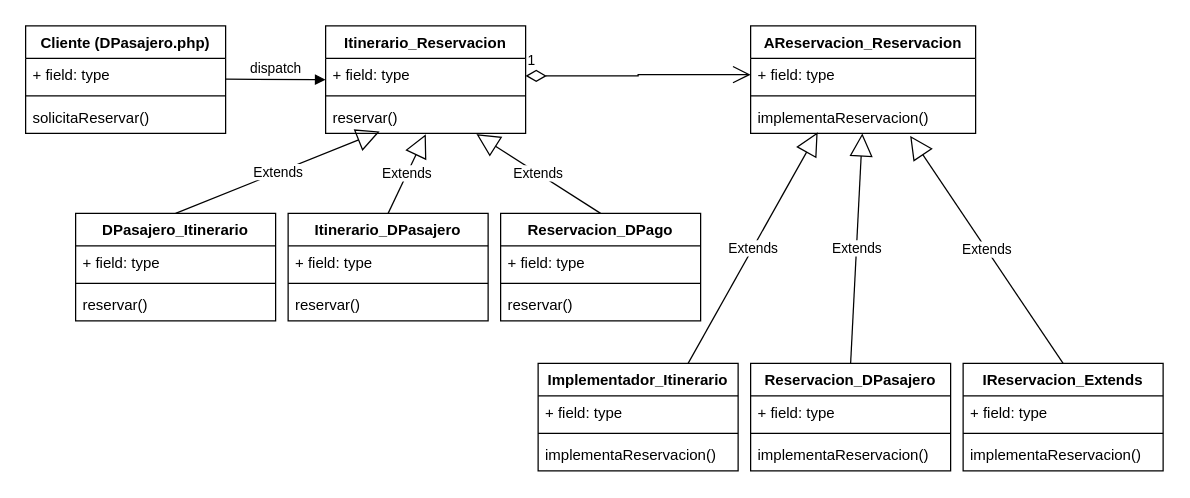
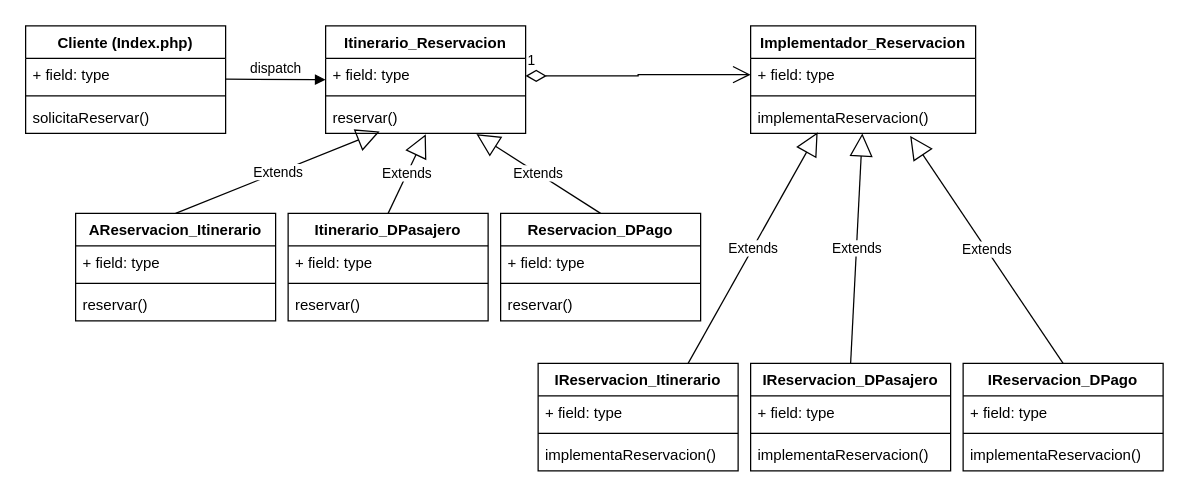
  <mxCell id="0" />
  <mxCell id="1" parent="0" />
- <mxCell id="2" value="Cliente (DPasajero.php)" style="swimlane;fontStyle=1;align=center;verticalAlign=top;childLayout=stackLayout;horizontal=1;startSize=26;horizontalStack=0;resizeParent=1;resizeParentMax=0;resizeLast=0;collapsible=1;marginBottom=0;whiteSpace=wrap;html=1;" vertex="1" parent="1"><mxGeometry x="20" y="20" width="160" height="86" as="geometry" /></mxCell>
+ <mxCell id="2" value="Cliente (Index.php)" style="swimlane;fontStyle=1;align=center;verticalAlign=top;childLayout=stackLayout;horizontal=1;startSize=26;horizontalStack=0;resizeParent=1;resizeParentMax=0;resizeLast=0;collapsible=1;marginBottom=0;whiteSpace=wrap;html=1;" vertex="1" parent="1"><mxGeometry x="20" y="20" width="160" height="86" as="geometry" /></mxCell>
  <mxCell id="3" value="+ field: type" style="text;strokeColor=none;fillColor=none;align=left;verticalAlign=top;spacingLeft=4;spacingRight=4;overflow=hidden;rotatable=0;points=[[0,0.5],[1,0.5]];portConstraint=eastwest;whiteSpace=wrap;html=1;" vertex="1" parent="2"><mxGeometry y="26" width="160" height="26" as="geometry" /></mxCell>
  <mxCell id="4" value="" style="line;strokeWidth=1;fillColor=none;align=left;verticalAlign=middle;spacingTop=-1;spacingLeft=3;spacingRight=3;rotatable=0;labelPosition=right;points=[];portConstraint=eastwest;strokeColor=inherit;" vertex="1" parent="2"><mxGeometry y="52" width="160" height="8" as="geometry" /></mxCell>
  <mxCell id="5" value="solicitaReservar()" style="text;strokeColor=none;fillColor=none;align=left;verticalAlign=top;spacingLeft=4;spacingRight=4;overflow=hidden;rotatable=0;points=[[0,0.5],[1,0.5]];portConstraint=eastwest;whiteSpace=wrap;html=1;" vertex="1" parent="2"><mxGeometry y="60" width="160" height="26" as="geometry" /></mxCell>
  <mxCell id="6" value="Itinerario_Reservacion" style="swimlane;fontStyle=1;align=center;verticalAlign=top;childLayout=stackLayout;horizontal=1;startSize=26;horizontalStack=0;resizeParent=1;resizeParentMax=0;resizeLast=0;collapsible=1;marginBottom=0;whiteSpace=wrap;html=1;" vertex="1" parent="1"><mxGeometry x="260" y="20" width="160" height="86" as="geometry" /></mxCell>
  <mxCell id="7" value="+ field: type" style="text;strokeColor=none;fillColor=none;align=left;verticalAlign=top;spacingLeft=4;spacingRight=4;overflow=hidden;rotatable=0;points=[[0,0.5],[1,0.5]];portConstraint=eastwest;whiteSpace=wrap;html=1;" vertex="1" parent="6"><mxGeometry y="26" width="160" height="26" as="geometry" /></mxCell>
  <mxCell id="8" value="" style="line;strokeWidth=1;fillColor=none;align=left;verticalAlign=middle;spacingTop=-1;spacingLeft=3;spacingRight=3;rotatable=0;labelPosition=right;points=[];portConstraint=eastwest;strokeColor=inherit;" vertex="1" parent="6"><mxGeometry y="52" width="160" height="8" as="geometry" /></mxCell>
  <mxCell id="9" value="reservar()" style="text;strokeColor=none;fillColor=none;align=left;verticalAlign=top;spacingLeft=4;spacingRight=4;overflow=hidden;rotatable=0;points=[[0,0.5],[1,0.5]];portConstraint=eastwest;whiteSpace=wrap;html=1;" vertex="1" parent="6"><mxGeometry y="60" width="160" height="26" as="geometry" /></mxCell>
- <mxCell id="10" value="AReservacion_Reservacion" style="swimlane;fontStyle=1;align=center;verticalAlign=top;childLayout=stackLayout;horizontal=1;startSize=26;horizontalStack=0;resizeParent=1;resizeParentMax=0;resizeLast=0;collapsible=1;marginBottom=0;whiteSpace=wrap;html=1;" vertex="1" parent="1"><mxGeometry x="600" y="20" width="180" height="86" as="geometry" /></mxCell>
+ <mxCell id="10" value="Implementador_Reservacion" style="swimlane;fontStyle=1;align=center;verticalAlign=top;childLayout=stackLayout;horizontal=1;startSize=26;horizontalStack=0;resizeParent=1;resizeParentMax=0;resizeLast=0;collapsible=1;marginBottom=0;whiteSpace=wrap;html=1;" vertex="1" parent="1"><mxGeometry x="600" y="20" width="180" height="86" as="geometry" /></mxCell>
  <mxCell id="11" value="+ field: type" style="text;strokeColor=none;fillColor=none;align=left;verticalAlign=top;spacingLeft=4;spacingRight=4;overflow=hidden;rotatable=0;points=[[0,0.5],[1,0.5]];portConstraint=eastwest;whiteSpace=wrap;html=1;" vertex="1" parent="10"><mxGeometry y="26" width="180" height="26" as="geometry" /></mxCell>
  <mxCell id="12" value="" style="line;strokeWidth=1;fillColor=none;align=left;verticalAlign=middle;spacingTop=-1;spacingLeft=3;spacingRight=3;rotatable=0;labelPosition=right;points=[];portConstraint=eastwest;strokeColor=inherit;" vertex="1" parent="10"><mxGeometry y="52" width="180" height="8" as="geometry" /></mxCell>
  <mxCell id="13" value="implementaReservacion()" style="text;strokeColor=none;fillColor=none;align=left;verticalAlign=top;spacingLeft=4;spacingRight=4;overflow=hidden;rotatable=0;points=[[0,0.5],[1,0.5]];portConstraint=eastwest;whiteSpace=wrap;html=1;" vertex="1" parent="10"><mxGeometry y="60" width="180" height="26" as="geometry" /></mxCell>
- <mxCell id="14" value="DPasajero_Itinerario" style="swimlane;fontStyle=1;align=center;verticalAlign=top;childLayout=stackLayout;horizontal=1;startSize=26;horizontalStack=0;resizeParent=1;resizeParentMax=0;resizeLast=0;collapsible=1;marginBottom=0;whiteSpace=wrap;html=1;" vertex="1" parent="1"><mxGeometry x="60" y="170" width="160" height="86" as="geometry" /></mxCell>
+ <mxCell id="14" value="AReservacion_Itinerario" style="swimlane;fontStyle=1;align=center;verticalAlign=top;childLayout=stackLayout;horizontal=1;startSize=26;horizontalStack=0;resizeParent=1;resizeParentMax=0;resizeLast=0;collapsible=1;marginBottom=0;whiteSpace=wrap;html=1;" vertex="1" parent="1"><mxGeometry x="60" y="170" width="160" height="86" as="geometry" /></mxCell>
  <mxCell id="15" value="+ field: type" style="text;strokeColor=none;fillColor=none;align=left;verticalAlign=top;spacingLeft=4;spacingRight=4;overflow=hidden;rotatable=0;points=[[0,0.5],[1,0.5]];portConstraint=eastwest;whiteSpace=wrap;html=1;" vertex="1" parent="14"><mxGeometry y="26" width="160" height="26" as="geometry" /></mxCell>
  <mxCell id="16" value="" style="line;strokeWidth=1;fillColor=none;align=left;verticalAlign=middle;spacingTop=-1;spacingLeft=3;spacingRight=3;rotatable=0;labelPosition=right;points=[];portConstraint=eastwest;strokeColor=inherit;" vertex="1" parent="14"><mxGeometry y="52" width="160" height="8" as="geometry" /></mxCell>
  <mxCell id="17" value="reservar()" style="text;strokeColor=none;fillColor=none;align=left;verticalAlign=top;spacingLeft=4;spacingRight=4;overflow=hidden;rotatable=0;points=[[0,0.5],[1,0.5]];portConstraint=eastwest;whiteSpace=wrap;html=1;" vertex="1" parent="14"><mxGeometry y="60" width="160" height="26" as="geometry" /></mxCell>
  <mxCell id="18" value="Itinerario_DPasajero" style="swimlane;fontStyle=1;align=center;verticalAlign=top;childLayout=stackLayout;horizontal=1;startSize=26;horizontalStack=0;resizeParent=1;resizeParentMax=0;resizeLast=0;collapsible=1;marginBottom=0;whiteSpace=wrap;html=1;" vertex="1" parent="1"><mxGeometry x="230" y="170" width="160" height="86" as="geometry" /></mxCell>
  <mxCell id="19" value="+ field: type" style="text;strokeColor=none;fillColor=none;align=left;verticalAlign=top;spacingLeft=4;spacingRight=4;overflow=hidden;rotatable=0;points=[[0,0.5],[1,0.5]];portConstraint=eastwest;whiteSpace=wrap;html=1;" vertex="1" parent="18"><mxGeometry y="26" width="160" height="26" as="geometry" /></mxCell>
  <mxCell id="20" value="" style="line;strokeWidth=1;fillColor=none;align=left;verticalAlign=middle;spacingTop=-1;spacingLeft=3;spacingRight=3;rotatable=0;labelPosition=right;points=[];portConstraint=eastwest;strokeColor=inherit;" vertex="1" parent="18"><mxGeometry y="52" width="160" height="8" as="geometry" /></mxCell>
  <mxCell id="21" value="reservar()" style="text;strokeColor=none;fillColor=none;align=left;verticalAlign=top;spacingLeft=4;spacingRight=4;overflow=hidden;rotatable=0;points=[[0,0.5],[1,0.5]];portConstraint=eastwest;whiteSpace=wrap;html=1;" vertex="1" parent="18"><mxGeometry y="60" width="160" height="26" as="geometry" /></mxCell>
  <mxCell id="22" value="Reservacion_DPago" style="swimlane;fontStyle=1;align=center;verticalAlign=top;childLayout=stackLayout;horizontal=1;startSize=26;horizontalStack=0;resizeParent=1;resizeParentMax=0;resizeLast=0;collapsible=1;marginBottom=0;whiteSpace=wrap;html=1;" vertex="1" parent="1"><mxGeometry x="400" y="170" width="160" height="86" as="geometry" /></mxCell>
  <mxCell id="23" value="+ field: type" style="text;strokeColor=none;fillColor=none;align=left;verticalAlign=top;spacingLeft=4;spacingRight=4;overflow=hidden;rotatable=0;points=[[0,0.5],[1,0.5]];portConstraint=eastwest;whiteSpace=wrap;html=1;" vertex="1" parent="22"><mxGeometry y="26" width="160" height="26" as="geometry" /></mxCell>
  <mxCell id="24" value="" style="line;strokeWidth=1;fillColor=none;align=left;verticalAlign=middle;spacingTop=-1;spacingLeft=3;spacingRight=3;rotatable=0;labelPosition=right;points=[];portConstraint=eastwest;strokeColor=inherit;" vertex="1" parent="22"><mxGeometry y="52" width="160" height="8" as="geometry" /></mxCell>
  <mxCell id="25" value="reservar()" style="text;strokeColor=none;fillColor=none;align=left;verticalAlign=top;spacingLeft=4;spacingRight=4;overflow=hidden;rotatable=0;points=[[0,0.5],[1,0.5]];portConstraint=eastwest;whiteSpace=wrap;html=1;" vertex="1" parent="22"><mxGeometry y="60" width="160" height="26" as="geometry" /></mxCell>
- <mxCell id="26" value="Implementador_Itinerario" style="swimlane;fontStyle=1;align=center;verticalAlign=top;childLayout=stackLayout;horizontal=1;startSize=26;horizontalStack=0;resizeParent=1;resizeParentMax=0;resizeLast=0;collapsible=1;marginBottom=0;whiteSpace=wrap;html=1;" vertex="1" parent="1"><mxGeometry x="430" y="290" width="160" height="86" as="geometry" /></mxCell>
+ <mxCell id="26" value="IReservacion_Itinerario" style="swimlane;fontStyle=1;align=center;verticalAlign=top;childLayout=stackLayout;horizontal=1;startSize=26;horizontalStack=0;resizeParent=1;resizeParentMax=0;resizeLast=0;collapsible=1;marginBottom=0;whiteSpace=wrap;html=1;" vertex="1" parent="1"><mxGeometry x="430" y="290" width="160" height="86" as="geometry" /></mxCell>
  <mxCell id="27" value="+ field: type" style="text;strokeColor=none;fillColor=none;align=left;verticalAlign=top;spacingLeft=4;spacingRight=4;overflow=hidden;rotatable=0;points=[[0,0.5],[1,0.5]];portConstraint=eastwest;whiteSpace=wrap;html=1;" vertex="1" parent="26"><mxGeometry y="26" width="160" height="26" as="geometry" /></mxCell>
  <mxCell id="28" value="" style="line;strokeWidth=1;fillColor=none;align=left;verticalAlign=middle;spacingTop=-1;spacingLeft=3;spacingRight=3;rotatable=0;labelPosition=right;points=[];portConstraint=eastwest;strokeColor=inherit;" vertex="1" parent="26"><mxGeometry y="52" width="160" height="8" as="geometry" /></mxCell>
  <mxCell id="29" value="implementaReservacion()" style="text;strokeColor=none;fillColor=none;align=left;verticalAlign=top;spacingLeft=4;spacingRight=4;overflow=hidden;rotatable=0;points=[[0,0.5],[1,0.5]];portConstraint=eastwest;whiteSpace=wrap;html=1;" vertex="1" parent="26"><mxGeometry y="60" width="160" height="26" as="geometry" /></mxCell>
- <mxCell id="30" value="Reservacion_DPasajero" style="swimlane;fontStyle=1;align=center;verticalAlign=top;childLayout=stackLayout;horizontal=1;startSize=26;horizontalStack=0;resizeParent=1;resizeParentMax=0;resizeLast=0;collapsible=1;marginBottom=0;whiteSpace=wrap;html=1;" vertex="1" parent="1"><mxGeometry x="600" y="290" width="160" height="86" as="geometry" /></mxCell>
+ <mxCell id="30" value="IReservacion_DPasajero" style="swimlane;fontStyle=1;align=center;verticalAlign=top;childLayout=stackLayout;horizontal=1;startSize=26;horizontalStack=0;resizeParent=1;resizeParentMax=0;resizeLast=0;collapsible=1;marginBottom=0;whiteSpace=wrap;html=1;" vertex="1" parent="1"><mxGeometry x="600" y="290" width="160" height="86" as="geometry" /></mxCell>
  <mxCell id="31" value="+ field: type" style="text;strokeColor=none;fillColor=none;align=left;verticalAlign=top;spacingLeft=4;spacingRight=4;overflow=hidden;rotatable=0;points=[[0,0.5],[1,0.5]];portConstraint=eastwest;whiteSpace=wrap;html=1;" vertex="1" parent="30"><mxGeometry y="26" width="160" height="26" as="geometry" /></mxCell>
  <mxCell id="32" value="" style="line;strokeWidth=1;fillColor=none;align=left;verticalAlign=middle;spacingTop=-1;spacingLeft=3;spacingRight=3;rotatable=0;labelPosition=right;points=[];portConstraint=eastwest;strokeColor=inherit;" vertex="1" parent="30"><mxGeometry y="52" width="160" height="8" as="geometry" /></mxCell>
  <mxCell id="33" value="implementaReservacion()" style="text;strokeColor=none;fillColor=none;align=left;verticalAlign=top;spacingLeft=4;spacingRight=4;overflow=hidden;rotatable=0;points=[[0,0.5],[1,0.5]];portConstraint=eastwest;whiteSpace=wrap;html=1;" vertex="1" parent="30"><mxGeometry y="60" width="160" height="26" as="geometry" /></mxCell>
- <mxCell id="34" value="IReservacion_Extends" style="swimlane;fontStyle=1;align=center;verticalAlign=top;childLayout=stackLayout;horizontal=1;startSize=26;horizontalStack=0;resizeParent=1;resizeParentMax=0;resizeLast=0;collapsible=1;marginBottom=0;whiteSpace=wrap;html=1;" vertex="1" parent="1"><mxGeometry x="770" y="290" width="160" height="86" as="geometry" /></mxCell>
+ <mxCell id="34" value="IReservacion_DPago" style="swimlane;fontStyle=1;align=center;verticalAlign=top;childLayout=stackLayout;horizontal=1;startSize=26;horizontalStack=0;resizeParent=1;resizeParentMax=0;resizeLast=0;collapsible=1;marginBottom=0;whiteSpace=wrap;html=1;" vertex="1" parent="1"><mxGeometry x="770" y="290" width="160" height="86" as="geometry" /></mxCell>
  <mxCell id="35" value="+ field: type" style="text;strokeColor=none;fillColor=none;align=left;verticalAlign=top;spacingLeft=4;spacingRight=4;overflow=hidden;rotatable=0;points=[[0,0.5],[1,0.5]];portConstraint=eastwest;whiteSpace=wrap;html=1;" vertex="1" parent="34"><mxGeometry y="26" width="160" height="26" as="geometry" /></mxCell>
  <mxCell id="36" value="" style="line;strokeWidth=1;fillColor=none;align=left;verticalAlign=middle;spacingTop=-1;spacingLeft=3;spacingRight=3;rotatable=0;labelPosition=right;points=[];portConstraint=eastwest;strokeColor=inherit;" vertex="1" parent="34"><mxGeometry y="52" width="160" height="8" as="geometry" /></mxCell>
  <mxCell id="37" value="implementaReservacion()" style="text;strokeColor=none;fillColor=none;align=left;verticalAlign=top;spacingLeft=4;spacingRight=4;overflow=hidden;rotatable=0;points=[[0,0.5],[1,0.5]];portConstraint=eastwest;whiteSpace=wrap;html=1;" vertex="1" parent="34"><mxGeometry y="60" width="160" height="26" as="geometry" /></mxCell>
  <mxCell id="38" value="Extends" style="endArrow=block;endSize=16;endFill=0;html=1;rounded=0;entryX=0.27;entryY=0.941;entryDx=0;entryDy=0;entryPerimeter=0;exitX=0.5;exitY=0;exitDx=0;exitDy=0;" edge="1" parent="1" source="14" target="9"><mxGeometry width="160" relative="1" as="geometry"><mxPoint x="330" y="200" as="sourcePoint" /><mxPoint x="490" y="200" as="targetPoint" /></mxGeometry></mxCell>
  <mxCell id="39" value="Extends" style="endArrow=block;endSize=16;endFill=0;html=1;rounded=0;entryX=0.501;entryY=1.023;entryDx=0;entryDy=0;entryPerimeter=0;exitX=0.5;exitY=0;exitDx=0;exitDy=0;" edge="1" parent="1" source="18" target="9"><mxGeometry width="160" relative="1" as="geometry"><mxPoint x="330" y="200" as="sourcePoint" /><mxPoint x="490" y="200" as="targetPoint" /></mxGeometry></mxCell>
  <mxCell id="40" value="Extends" style="endArrow=block;endSize=16;endFill=0;html=1;rounded=0;entryX=0.754;entryY=1.023;entryDx=0;entryDy=0;entryPerimeter=0;exitX=0.5;exitY=0;exitDx=0;exitDy=0;" edge="1" parent="1" source="22" target="9"><mxGeometry width="160" relative="1" as="geometry"><mxPoint x="330" y="200" as="sourcePoint" /><mxPoint x="490" y="200" as="targetPoint" /></mxGeometry></mxCell>
  <mxCell id="41" value="Extends" style="endArrow=block;endSize=16;endFill=0;html=1;rounded=0;entryX=0.298;entryY=0.968;entryDx=0;entryDy=0;entryPerimeter=0;exitX=0.75;exitY=0;exitDx=0;exitDy=0;" edge="1" parent="1" source="26" target="13"><mxGeometry width="160" relative="1" as="geometry"><mxPoint x="330" y="200" as="sourcePoint" /><mxPoint x="490" y="200" as="targetPoint" /></mxGeometry></mxCell>
  <mxCell id="42" value="Extends" style="endArrow=block;endSize=16;endFill=0;html=1;rounded=0;exitX=0.5;exitY=0;exitDx=0;exitDy=0;" edge="1" parent="1" source="30" target="13"><mxGeometry width="160" relative="1" as="geometry"><mxPoint x="330" y="200" as="sourcePoint" /><mxPoint x="490" y="200" as="targetPoint" /></mxGeometry></mxCell>
  <mxCell id="43" value="Extends" style="endArrow=block;endSize=16;endFill=0;html=1;rounded=0;exitX=0.5;exitY=0;exitDx=0;exitDy=0;entryX=0.709;entryY=1.078;entryDx=0;entryDy=0;entryPerimeter=0;" edge="1" parent="1" source="34" target="13"><mxGeometry width="160" relative="1" as="geometry"><mxPoint x="330" y="200" as="sourcePoint" /><mxPoint x="490" y="200" as="targetPoint" /></mxGeometry></mxCell>
  <mxCell id="44" value="1" style="endArrow=open;html=1;endSize=12;startArrow=diamondThin;startSize=14;startFill=0;edgeStyle=orthogonalEdgeStyle;align=left;verticalAlign=bottom;rounded=0;entryX=0;entryY=0.5;entryDx=0;entryDy=0;" edge="1" parent="1" target="11"><mxGeometry x="-1" y="3" relative="1" as="geometry"><mxPoint x="420" y="60" as="sourcePoint" /><mxPoint x="580" y="60" as="targetPoint" /><Array as="points"><mxPoint x="510" y="59" /></Array></mxGeometry></mxCell>
  <mxCell id="45" value="dispatch" style="html=1;verticalAlign=bottom;endArrow=block;edgeStyle=elbowEdgeStyle;elbow=vertical;curved=0;rounded=0;" edge="1" parent="1"><mxGeometry width="80" relative="1" as="geometry"><mxPoint x="180" y="62.67" as="sourcePoint" /><mxPoint x="260" y="62.67" as="targetPoint" /></mxGeometry></mxCell>
